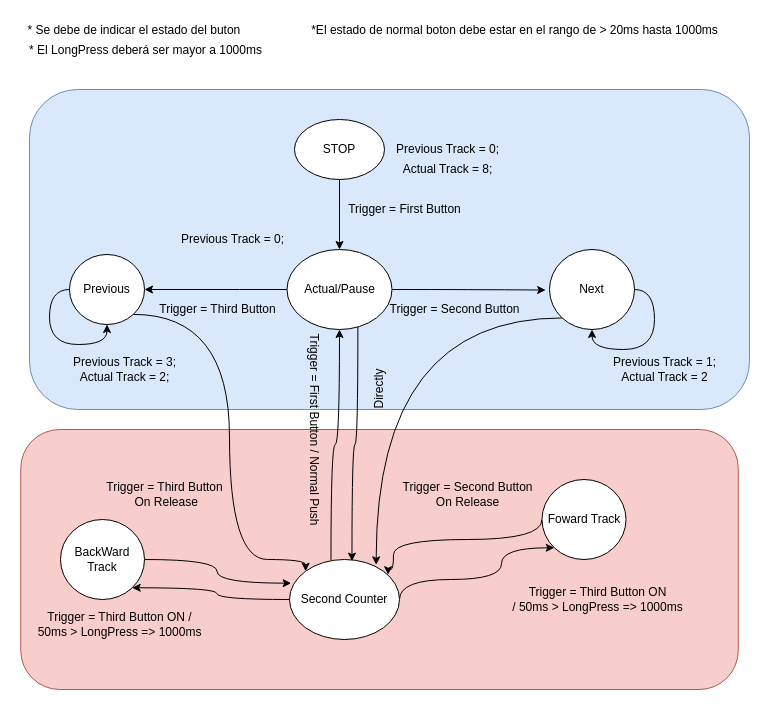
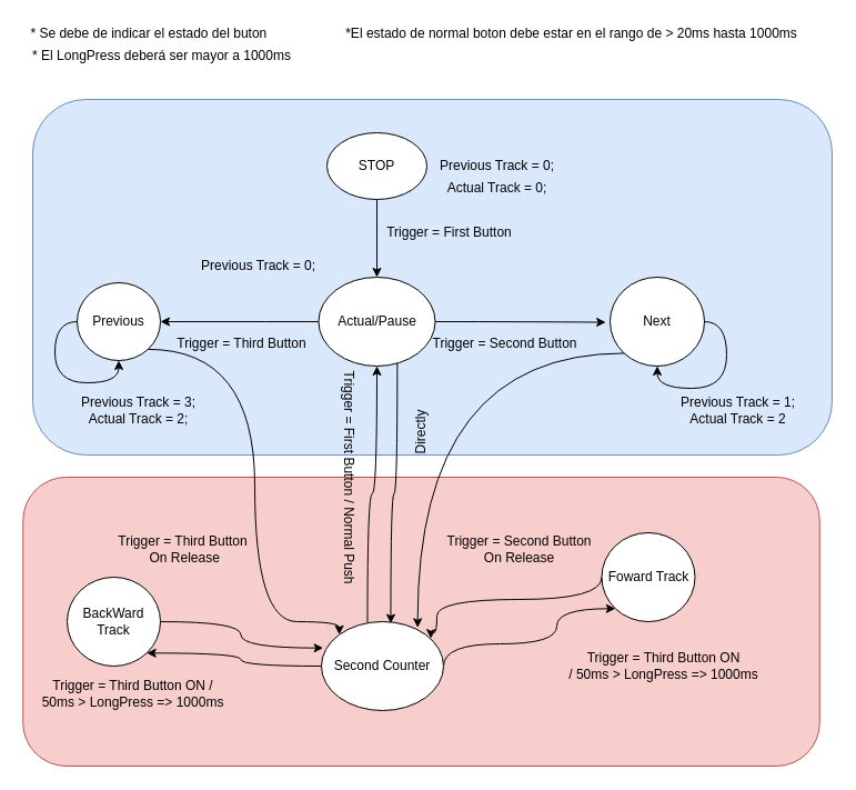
  <mxCell id="0" />
  <mxCell id="1" parent="0" />
  <mxCell id="2" value="" style="rounded=1;whiteSpace=wrap;html=1;fillColor=#f8cecc;strokeColor=#b85450;" parent="1" vertex="1"><mxGeometry x="20.25" y="429" width="717.5" height="260" as="geometry" /></mxCell>
  <mxCell id="3" value="" style="rounded=1;whiteSpace=wrap;html=1;fillColor=#dae8fc;strokeColor=#6c8ebf;" parent="1" vertex="1"><mxGeometry x="29" y="89" width="720" height="320" as="geometry" /></mxCell>
  <mxCell id="4" value="" style="edgeStyle=orthogonalEdgeStyle;rounded=0;orthogonalLoop=1;jettySize=auto;html=1;" parent="1" source="5" target="9" edge="1"><mxGeometry relative="1" as="geometry" /></mxCell>
  <mxCell id="5" value="STOP" style="ellipse;whiteSpace=wrap;html=1;" parent="1" vertex="1"><mxGeometry x="294" y="119" width="90" height="60" as="geometry" /></mxCell>
  <mxCell id="6" value="" style="edgeStyle=orthogonalEdgeStyle;rounded=0;orthogonalLoop=1;jettySize=auto;html=1;" parent="1" source="9" target="13" edge="1"><mxGeometry relative="1" as="geometry"><Array as="points"><mxPoint x="239" y="289" /><mxPoint x="239" y="289" /></Array></mxGeometry></mxCell>
  <mxCell id="7" style="edgeStyle=orthogonalEdgeStyle;curved=1;rounded=0;orthogonalLoop=1;jettySize=auto;html=1;exitX=1;exitY=0.5;exitDx=0;exitDy=0;entryX=-0.045;entryY=0.507;entryDx=0;entryDy=0;entryPerimeter=0;" parent="1" source="9" target="11" edge="1"><mxGeometry relative="1" as="geometry" /></mxCell>
  <mxCell id="8" style="edgeStyle=orthogonalEdgeStyle;curved=1;rounded=0;orthogonalLoop=1;jettySize=auto;html=1;exitX=0.675;exitY=0.963;exitDx=0;exitDy=0;entryX=0.568;entryY=0.02;entryDx=0;entryDy=0;entryPerimeter=0;exitPerimeter=0;" parent="1" source="9" target="35" edge="1"><mxGeometry relative="1" as="geometry" /></mxCell>
  <mxCell id="9" value="Actual/Pause" style="ellipse;whiteSpace=wrap;html=1;" parent="1" vertex="1"><mxGeometry x="286.5" y="249" width="105" height="80" as="geometry" /></mxCell>
  <mxCell id="10" style="edgeStyle=orthogonalEdgeStyle;curved=1;rounded=0;orthogonalLoop=1;jettySize=auto;html=1;exitX=0;exitY=1;exitDx=0;exitDy=0;entryX=0.788;entryY=0.067;entryDx=0;entryDy=0;entryPerimeter=0;" parent="1" source="11" target="35" edge="1"><mxGeometry relative="1" as="geometry" /></mxCell>
  <mxCell id="11" value="Next" style="ellipse;whiteSpace=wrap;html=1;" parent="1" vertex="1"><mxGeometry x="549" y="249" width="85" height="80" as="geometry" /></mxCell>
  <mxCell id="12" style="edgeStyle=orthogonalEdgeStyle;curved=1;rounded=0;orthogonalLoop=1;jettySize=auto;html=1;exitX=1;exitY=1;exitDx=0;exitDy=0;entryX=0;entryY=0;entryDx=0;entryDy=0;" parent="1" source="13" target="35" edge="1"><mxGeometry relative="1" as="geometry"><Array as="points"><mxPoint x="229" y="314" /><mxPoint x="229" y="559" /><mxPoint x="305" y="559" /></Array></mxGeometry></mxCell>
  <mxCell id="13" value="Previous&lt;br&gt;" style="ellipse;whiteSpace=wrap;html=1;" parent="1" vertex="1"><mxGeometry x="69" y="254" width="75" height="70" as="geometry" /></mxCell>
  <mxCell id="14" value="Trigger = First Button" style="text;html=1;align=center;verticalAlign=middle;resizable=0;points=[];autosize=1;" parent="1" vertex="1"><mxGeometry x="339" y="199" width="130" height="20" as="geometry" /></mxCell>
  <mxCell id="15" value="Previous Track = 0;" style="text;html=1;align=center;verticalAlign=middle;resizable=0;points=[];autosize=1;" parent="1" vertex="1"><mxGeometry x="171.5" y="229" width="120" height="20" as="geometry" /></mxCell>
  <mxCell id="16" value="Trigger = Second Button" style="text;html=1;align=center;verticalAlign=middle;resizable=0;points=[];autosize=1;" parent="1" vertex="1"><mxGeometry x="379" y="299" width="150" height="20" as="geometry" /></mxCell>
- <mxCell id="17" value="Actual Track = 8;" style="text;html=1;align=center;verticalAlign=middle;resizable=0;points=[];autosize=1;" parent="1" vertex="1"><mxGeometry x="391.5" y="159" width="110" height="20" as="geometry" /></mxCell>
+ <mxCell id="17" value="Actual Track = 0;" style="text;html=1;align=center;verticalAlign=middle;resizable=0;points=[];autosize=1;" parent="1" vertex="1"><mxGeometry x="391.5" y="159" width="110" height="20" as="geometry" /></mxCell>
  <mxCell id="18" value="Previous Track = 1;&lt;br&gt;Actual Track = 2" style="text;html=1;align=center;verticalAlign=middle;resizable=0;points=[];autosize=1;" parent="1" vertex="1"><mxGeometry x="604" y="354" width="120" height="30" as="geometry" /></mxCell>
  <mxCell id="19" value="Previous Track = 0;" style="text;html=1;align=center;verticalAlign=middle;resizable=0;points=[];autosize=1;" parent="1" vertex="1"><mxGeometry x="386.5" y="139" width="120" height="20" as="geometry" /></mxCell>
  <mxCell id="20" value="Trigger = Third Button" style="text;html=1;align=center;verticalAlign=middle;resizable=0;points=[];autosize=1;" parent="1" vertex="1"><mxGeometry x="151.5" y="299" width="130" height="20" as="geometry" /></mxCell>
  <mxCell id="21" value="Previous Track = 3;&lt;br&gt;Actual Track = 2;" style="text;html=1;align=center;verticalAlign=middle;resizable=0;points=[];autosize=1;" parent="1" vertex="1"><mxGeometry x="64" y="354" width="120" height="30" as="geometry" /></mxCell>
  <mxCell id="22" style="edgeStyle=orthogonalEdgeStyle;curved=1;rounded=0;orthogonalLoop=1;jettySize=auto;html=1;exitX=0;exitY=0.5;exitDx=0;exitDy=0;" parent="1" source="13" target="13" edge="1"><mxGeometry relative="1" as="geometry" /></mxCell>
  <mxCell id="23" style="edgeStyle=orthogonalEdgeStyle;curved=1;rounded=0;orthogonalLoop=1;jettySize=auto;html=1;exitX=1;exitY=0.5;exitDx=0;exitDy=0;entryX=0.5;entryY=1;entryDx=0;entryDy=0;" parent="1" source="11" target="11" edge="1"><mxGeometry relative="1" as="geometry" /></mxCell>
  <mxCell id="24" style="edgeStyle=orthogonalEdgeStyle;curved=1;rounded=0;orthogonalLoop=1;jettySize=auto;html=1;exitX=0;exitY=0.5;exitDx=0;exitDy=0;entryX=0.896;entryY=0.19;entryDx=0;entryDy=0;entryPerimeter=0;" parent="1" source="25" target="35" edge="1"><mxGeometry relative="1" as="geometry"><Array as="points"><mxPoint x="541" y="539" /><mxPoint x="393" y="539" /><mxPoint x="393" y="569" /><mxPoint x="388" y="569" /></Array></mxGeometry></mxCell>
  <mxCell id="25" value="Foward Track" style="ellipse;whiteSpace=wrap;html=1;rounded=1;fillColor=#ffffff;" parent="1" vertex="1"><mxGeometry x="541.5" y="479" width="84" height="80" as="geometry" /></mxCell>
  <mxCell id="26" style="edgeStyle=orthogonalEdgeStyle;curved=1;rounded=0;orthogonalLoop=1;jettySize=auto;html=1;exitX=1;exitY=0.5;exitDx=0;exitDy=0;entryX=0.015;entryY=0.296;entryDx=0;entryDy=0;entryPerimeter=0;" parent="1" source="27" target="35" edge="1"><mxGeometry relative="1" as="geometry" /></mxCell>
  <mxCell id="27" value="BackWard Track" style="ellipse;whiteSpace=wrap;html=1;rounded=1;fillColor=#ffffff;" parent="1" vertex="1"><mxGeometry x="60" y="519" width="84" height="80" as="geometry" /></mxCell>
  <mxCell id="28" value="Trigger = Third Button ON / &lt;br&gt;50ms &amp;gt; LongPress =&amp;gt; 1000ms" style="text;html=1;align=center;verticalAlign=middle;resizable=0;points=[];autosize=1;" parent="1" vertex="1"><mxGeometry x="29" y="609" width="180" height="30" as="geometry" /></mxCell>
  <mxCell id="29" value="Trigger = Third Button ON &lt;br&gt;/ 50ms &amp;gt; LongPress =&amp;gt; 1000ms" style="text;html=1;align=center;verticalAlign=middle;resizable=0;points=[];autosize=1;" parent="1" vertex="1"><mxGeometry x="501.5" y="584" width="190" height="30" as="geometry" /></mxCell>
  <mxCell id="30" value="Trigger = Third Button&lt;br&gt;&amp;nbsp;On Release" style="text;html=1;align=center;verticalAlign=middle;resizable=0;points=[];autosize=1;" parent="1" vertex="1"><mxGeometry x="99" y="479" width="130" height="30" as="geometry" /></mxCell>
  <mxCell id="31" value="Trigger = Second Button &lt;br&gt;On Release" style="text;html=1;align=center;verticalAlign=middle;resizable=0;points=[];autosize=1;" parent="1" vertex="1"><mxGeometry x="391.5" y="479" width="150" height="30" as="geometry" /></mxCell>
  <mxCell id="32" style="edgeStyle=orthogonalEdgeStyle;curved=1;rounded=0;orthogonalLoop=1;jettySize=auto;html=1;exitX=1;exitY=0.5;exitDx=0;exitDy=0;entryX=0;entryY=1;entryDx=0;entryDy=0;" parent="1" source="35" target="25" edge="1"><mxGeometry relative="1" as="geometry"><Array as="points"><mxPoint x="399" y="579" /><mxPoint x="501" y="579" /></Array></mxGeometry></mxCell>
  <mxCell id="33" style="edgeStyle=orthogonalEdgeStyle;curved=1;rounded=0;orthogonalLoop=1;jettySize=auto;html=1;exitX=0;exitY=0.5;exitDx=0;exitDy=0;entryX=1;entryY=1;entryDx=0;entryDy=0;" parent="1" source="35" target="27" edge="1"><mxGeometry relative="1" as="geometry" /></mxCell>
  <mxCell id="34" style="edgeStyle=orthogonalEdgeStyle;curved=1;rounded=0;orthogonalLoop=1;jettySize=auto;html=1;exitX=0.377;exitY=0.008;exitDx=0;exitDy=0;exitPerimeter=0;" parent="1" source="35" target="9" edge="1"><mxGeometry relative="1" as="geometry" /></mxCell>
  <mxCell id="35" value="Second Counter" style="ellipse;whiteSpace=wrap;html=1;rounded=1;fillColor=#ffffff;" parent="1" vertex="1"><mxGeometry x="289" y="559" width="110" height="80" as="geometry" /></mxCell>
  <mxCell id="36" value="Trigger = First Button / Normal Push" style="text;html=1;align=center;verticalAlign=middle;resizable=0;points=[];autosize=1;rotation=90;" parent="1" vertex="1"><mxGeometry x="209" y="419" width="210" height="20" as="geometry" /></mxCell>
  <mxCell id="37" value="Directly" style="text;html=1;align=center;verticalAlign=middle;resizable=0;points=[];autosize=1;rotation=-90;" parent="1" vertex="1"><mxGeometry x="349" y="379" width="60" height="20" as="geometry" /></mxCell>
  <mxCell id="38" value="* Se debe de indicar el estado del buton&amp;nbsp;" style="text;html=1;align=center;verticalAlign=middle;resizable=0;points=[];autosize=1;" vertex="1" parent="1"><mxGeometry x="20.25" y="20" width="230" height="20" as="geometry" /></mxCell>
  <mxCell id="39" value="* El LongPress deberá ser mayor a 1000ms" style="text;html=1;align=center;verticalAlign=middle;resizable=0;points=[];autosize=1;" vertex="1" parent="1"><mxGeometry x="20.25" y="40" width="250" height="20" as="geometry" /></mxCell>
  <mxCell id="40" value="*El estado de normal boton debe estar en el rango de &amp;gt; 20ms hasta 1000ms" style="text;html=1;align=center;verticalAlign=middle;resizable=0;points=[];autosize=1;" vertex="1" parent="1"><mxGeometry x="304" y="20" width="420" height="20" as="geometry" /></mxCell>
